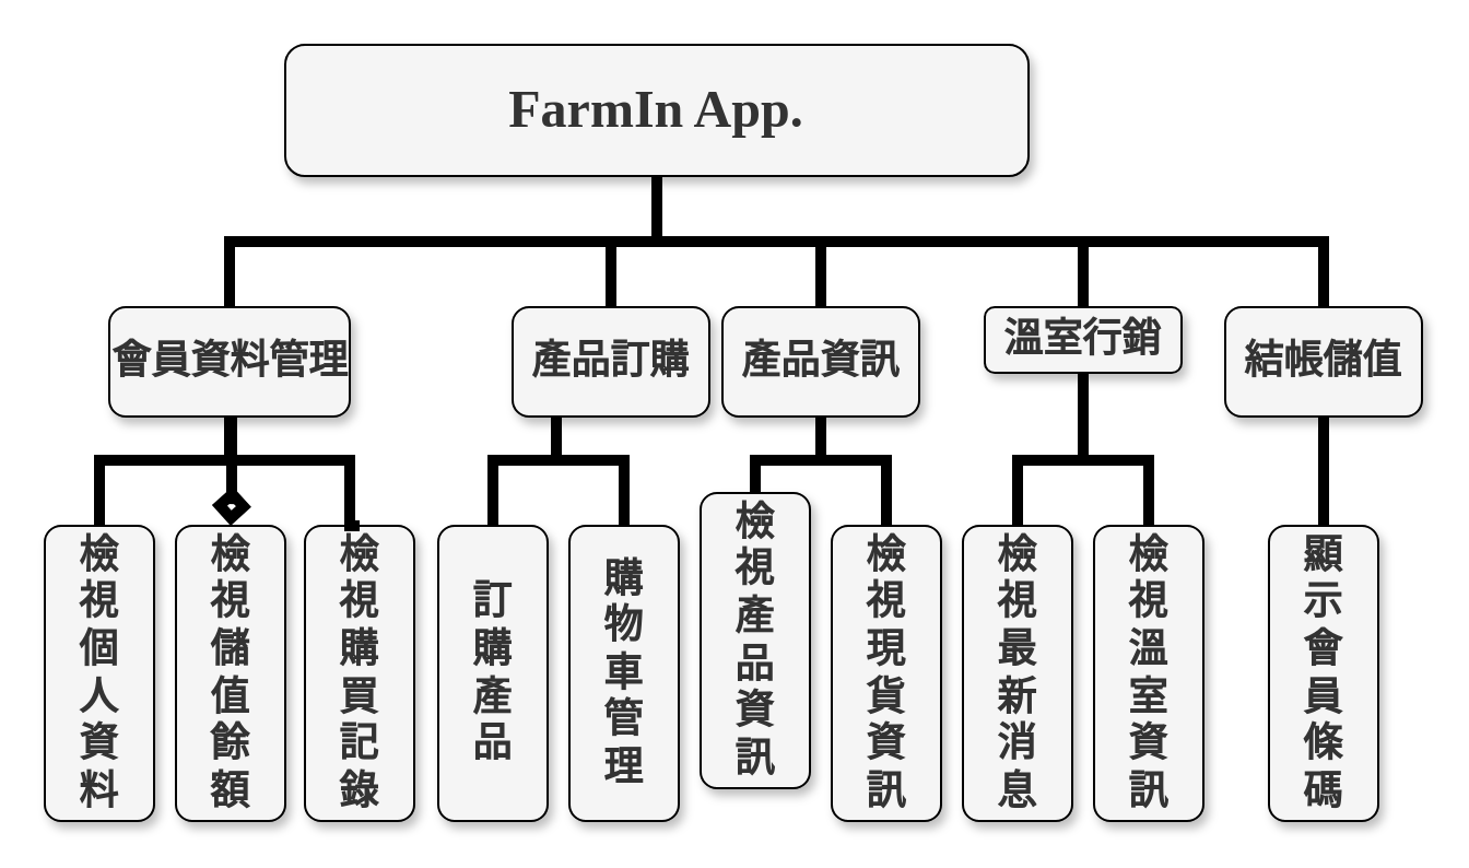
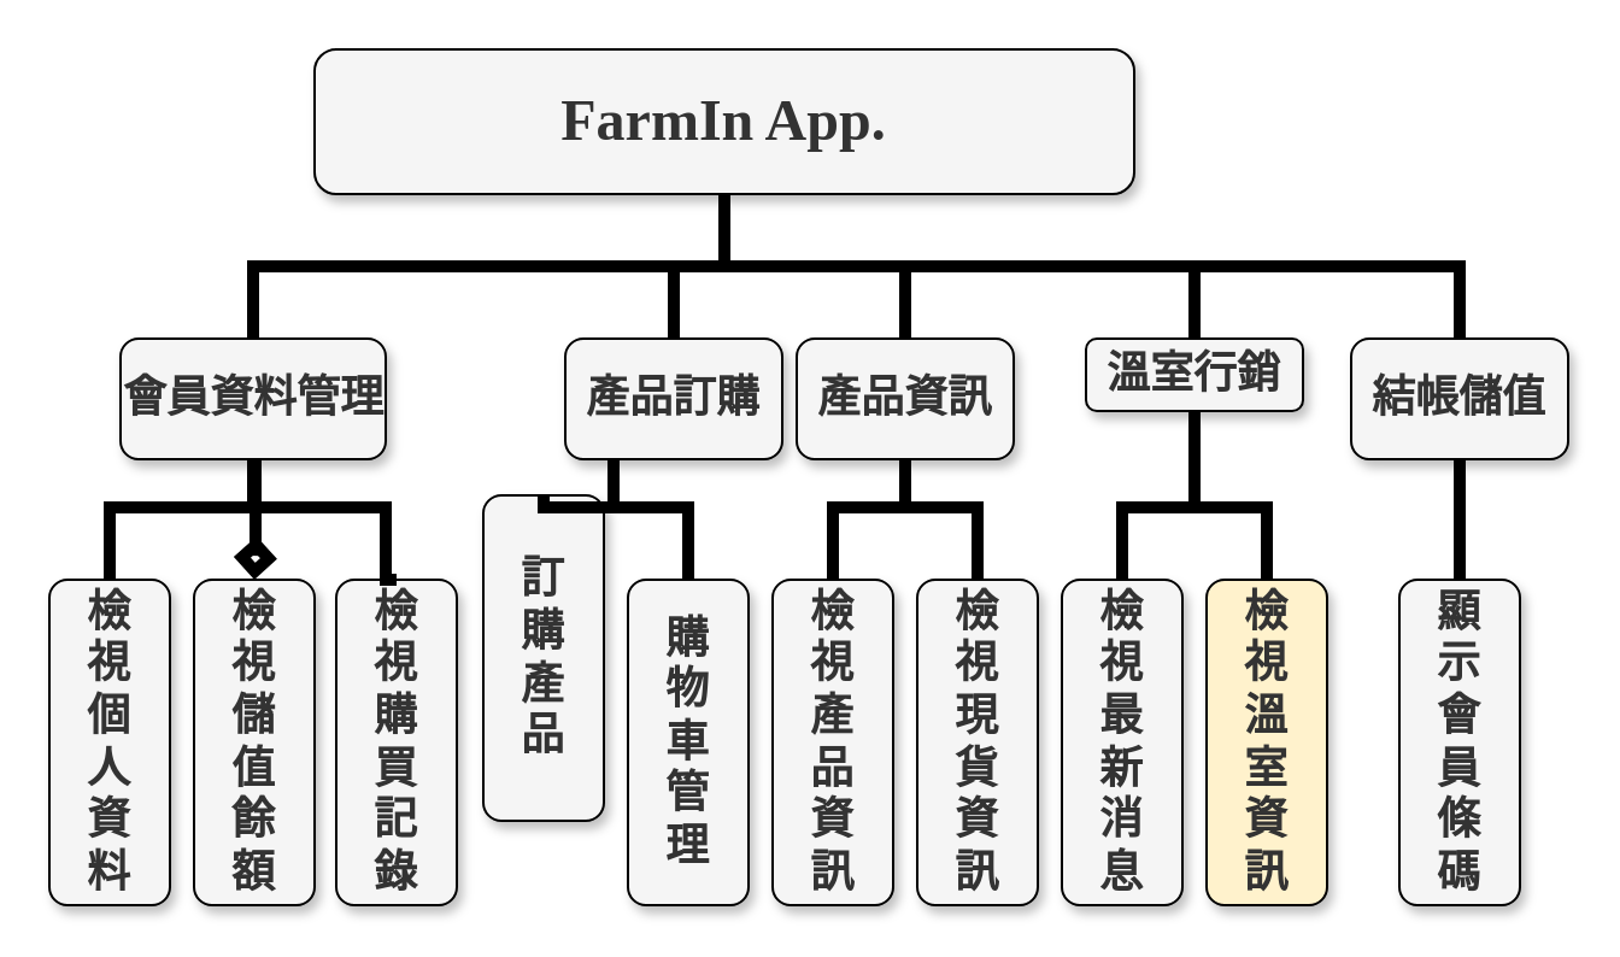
  <mxCell id="0" />
  <mxCell id="1" parent="0" />
- <mxCell id="2" value="訂購產品" style="whiteSpace=wrap;rounded=1;shadow=1;fontStyle=1;fontSize=18;fontFamily=Noto Sans TC;spacingTop=0;spacing=10;fillColor=#f5f5f5;strokeColor=#000000;fontColor=#333333;" parent="1" vertex="1"><mxGeometry x="200" y="240" width="50" height="135" as="geometry" /></mxCell>
+ <mxCell id="2" value="訂購產品" style="whiteSpace=wrap;rounded=1;shadow=1;fontStyle=1;fontSize=18;fontFamily=Noto Sans TC;spacingTop=0;spacing=10;fillColor=#f5f5f5;strokeColor=#000000;fontColor=#333333;" parent="1" vertex="1"><mxGeometry x="200" y="205" width="50" height="135" as="geometry" /></mxCell>
  <mxCell id="3" value="檢視現貨資訊" style="whiteSpace=wrap;rounded=1;shadow=1;fontStyle=1;fontSize=18;fontFamily=Noto Sans TC;spacing=10;fillColor=#f5f5f5;strokeColor=#000000;fontColor=#333333;" parent="1" vertex="1"><mxGeometry x="380" y="240" width="50" height="135" as="geometry" /></mxCell>
  <mxCell id="4" value="結帳儲值" style="whiteSpace=wrap;rounded=1;shadow=1;fontStyle=1;fontSize=18;fontFamily=Noto Sans TC;fillColor=#f5f5f5;strokeColor=#000000;fontColor=#333333;" parent="1" vertex="1"><mxGeometry x="560" y="140" width="90" height="50" as="geometry" /></mxCell>
  <mxCell id="5" value="檢視購買記錄" style="whiteSpace=wrap;rounded=1;shadow=1;fontStyle=1;fontSize=18;fontFamily=Noto Sans TC;spacing=10;fillColor=#f5f5f5;strokeColor=#000000;fontColor=#333333;" parent="1" vertex="1"><mxGeometry x="139" y="240" width="50" height="135" as="geometry" /></mxCell>
  <mxCell id="6" value="檢視儲值餘額" style="whiteSpace=wrap;rounded=1;shadow=1;fontStyle=1;fontSize=18;fontFamily=Noto Sans TC;spacing=10;fillColor=#f5f5f5;strokeColor=#000000;fontColor=#333333;" parent="1" vertex="1"><mxGeometry x="80" y="240" width="50" height="135" as="geometry" /></mxCell>
- <mxCell id="7" value="檢視產品資訊" style="whiteSpace=wrap;rounded=1;shadow=1;fontStyle=1;fontSize=18;fontFamily=Noto Sans TC;spacing=10;fillColor=#f5f5f5;strokeColor=#000000;fontColor=#333333;" parent="1" vertex="1"><mxGeometry x="320" y="225" width="50" height="135" as="geometry" /></mxCell>
+ <mxCell id="7" value="檢視產品資訊" style="whiteSpace=wrap;rounded=1;shadow=1;fontStyle=1;fontSize=18;fontFamily=Noto Sans TC;spacing=10;fillColor=#f5f5f5;strokeColor=#000000;fontColor=#333333;" parent="1" vertex="1"><mxGeometry x="320" y="240" width="50" height="135" as="geometry" /></mxCell>
  <mxCell id="8" value="溫室行銷" style="whiteSpace=wrap;rounded=1;shadow=1;fontStyle=1;fontSize=18;fontFamily=Noto Sans TC;fillColor=#f5f5f5;strokeColor=#000000;fontColor=#333333;" parent="1" vertex="1"><mxGeometry x="450" y="140" width="90" height="30" as="geometry" /></mxCell>
  <mxCell id="9" style="edgeStyle=orthogonalEdgeStyle;rounded=0;orthogonalLoop=1;jettySize=auto;html=1;entryX=0.5;entryY=0;entryDx=0;entryDy=0;endArrow=none;endFill=0;fillColor=#f5f5f5;strokeColor=#000000;strokeWidth=5;" parent="1" source="14" target="18" edge="1"><mxGeometry relative="1" as="geometry"><Array as="points"><mxPoint x="300" y="110" /><mxPoint x="105" y="110" /></Array></mxGeometry></mxCell>
  <mxCell id="10" style="edgeStyle=orthogonalEdgeStyle;rounded=0;orthogonalLoop=1;jettySize=auto;html=1;entryX=0.5;entryY=0;entryDx=0;entryDy=0;endArrow=none;endFill=0;fillColor=#f5f5f5;strokeColor=#000000;strokeWidth=5;" parent="1" source="14" target="24" edge="1"><mxGeometry relative="1" as="geometry" /></mxCell>
  <mxCell id="11" style="edgeStyle=orthogonalEdgeStyle;rounded=0;orthogonalLoop=1;jettySize=auto;html=1;entryX=0.5;entryY=0;entryDx=0;entryDy=0;endArrow=none;endFill=0;fillColor=#f5f5f5;strokeColor=#000000;strokeWidth=5;" parent="1" source="14" target="21" edge="1"><mxGeometry relative="1" as="geometry" /></mxCell>
  <mxCell id="12" style="edgeStyle=orthogonalEdgeStyle;rounded=0;orthogonalLoop=1;jettySize=auto;html=1;entryX=0.5;entryY=0;entryDx=0;entryDy=0;endArrow=none;endFill=0;fillColor=#f5f5f5;strokeColor=#000000;strokeWidth=5;" parent="1" source="14" target="8" edge="1"><mxGeometry relative="1" as="geometry"><Array as="points"><mxPoint x="300" y="110" /><mxPoint x="495" y="110" /></Array></mxGeometry></mxCell>
  <mxCell id="13" style="edgeStyle=orthogonalEdgeStyle;rounded=0;orthogonalLoop=1;jettySize=auto;html=1;entryX=0.5;entryY=0;entryDx=0;entryDy=0;endArrow=none;endFill=0;fillColor=#f5f5f5;strokeColor=#000000;strokeWidth=5;" parent="1" source="14" target="4" edge="1"><mxGeometry relative="1" as="geometry"><Array as="points"><mxPoint x="300" y="110" /><mxPoint x="605" y="110" /></Array></mxGeometry></mxCell>
  <mxCell id="14" value="FarmIn App." style="whiteSpace=wrap;rounded=1;shadow=1;fontStyle=1;fontSize=24;fontFamily=Noto Sans TC;fillColor=#f5f5f5;strokeColor=#000000;fontColor=#333333;" parent="1" vertex="1"><mxGeometry x="130" y="20" width="340" height="60" as="geometry" /></mxCell>
  <mxCell id="15" style="edgeStyle=orthogonalEdgeStyle;rounded=0;orthogonalLoop=1;jettySize=auto;html=1;entryX=0.5;entryY=0;entryDx=0;entryDy=0;endArrow=none;endFill=0;fillColor=#f5f5f5;strokeColor=#000000;strokeWidth=5;" parent="1" source="18" target="25" edge="1"><mxGeometry relative="1" as="geometry"><mxPoint x="14.5" y="240" as="targetPoint" /><Array as="points"><mxPoint x="104.5" y="210" /><mxPoint x="45.5" y="210" /></Array></mxGeometry></mxCell>
  <mxCell id="16" style="edgeStyle=orthogonalEdgeStyle;rounded=0;orthogonalLoop=1;jettySize=auto;html=1;entryX=0.5;entryY=0;entryDx=0;entryDy=0;endArrow=diamond;endFill=0;fillColor=#f5f5f5;strokeColor=#000000;strokeWidth=5;" parent="1" source="18" target="6" edge="1"><mxGeometry relative="1" as="geometry"><Array as="points"><mxPoint x="105.5" y="230" /><mxPoint x="105.5" y="230" /></Array></mxGeometry></mxCell>
  <mxCell id="17" style="edgeStyle=orthogonalEdgeStyle;rounded=0;orthogonalLoop=1;jettySize=auto;html=1;entryX=0.5;entryY=0;entryDx=0;entryDy=0;exitX=0.5;exitY=1;exitDx=0;exitDy=0;endArrow=none;endFill=0;fillColor=#f5f5f5;strokeColor=#000000;strokeWidth=5;" parent="1" source="18" target="5" edge="1"><mxGeometry relative="1" as="geometry"><mxPoint x="89.5" y="200" as="sourcePoint" /><Array as="points"><mxPoint x="104.5" y="210" /><mxPoint x="159.5" y="210" /><mxPoint x="159.5" y="240" /></Array></mxGeometry></mxCell>
  <mxCell id="18" value="會員資料管理" style="whiteSpace=wrap;rounded=1;fillColor=#f5f5f5;strokeColor=#000000;shadow=1;fontStyle=1;fontSize=18;fontFamily=Noto Sans TC;fontColor=#333333;" parent="1" vertex="1"><mxGeometry x="49.5" y="140" width="110" height="50" as="geometry" /></mxCell>
  <mxCell id="19" style="edgeStyle=orthogonalEdgeStyle;rounded=0;orthogonalLoop=1;jettySize=auto;html=1;entryX=0.5;entryY=0;entryDx=0;entryDy=0;endArrow=none;endFill=0;fillColor=#f5f5f5;strokeColor=#000000;strokeWidth=5;" parent="1" source="21" target="7" edge="1"><mxGeometry relative="1" as="geometry"><Array as="points"><mxPoint x="375" y="210" /><mxPoint x="345" y="210" /></Array></mxGeometry></mxCell>
  <mxCell id="20" style="edgeStyle=orthogonalEdgeStyle;rounded=0;orthogonalLoop=1;jettySize=auto;html=1;entryX=0.5;entryY=0;entryDx=0;entryDy=0;endArrow=none;endFill=0;fillColor=#f5f5f5;strokeColor=#000000;strokeWidth=5;" parent="1" source="21" target="3" edge="1"><mxGeometry relative="1" as="geometry"><Array as="points"><mxPoint x="375" y="210" /><mxPoint x="405" y="210" /></Array></mxGeometry></mxCell>
  <mxCell id="21" value="產品資訊" style="whiteSpace=wrap;rounded=1;fillColor=#f5f5f5;strokeColor=#000000;shadow=1;fontStyle=1;fontSize=18;fontFamily=Noto Sans TC;fontColor=#333333;" parent="1" vertex="1"><mxGeometry x="330" y="140" width="90" height="50" as="geometry" /></mxCell>
  <mxCell id="22" style="edgeStyle=orthogonalEdgeStyle;rounded=0;orthogonalLoop=1;jettySize=auto;html=1;entryX=0.5;entryY=0;entryDx=0;entryDy=0;endArrow=none;endFill=0;fillColor=#f5f5f5;strokeColor=#000000;strokeWidth=5;" parent="1" source="24" target="2" edge="1"><mxGeometry relative="1" as="geometry"><Array as="points"><mxPoint x="254" y="210" /><mxPoint x="225" y="210" /></Array></mxGeometry></mxCell>
  <mxCell id="23" style="edgeStyle=orthogonalEdgeStyle;rounded=0;orthogonalLoop=1;jettySize=auto;html=1;entryX=0.5;entryY=0;entryDx=0;entryDy=0;endArrow=none;endFill=0;fillColor=#f5f5f5;strokeColor=#000000;strokeWidth=5;" parent="1" source="24" target="32" edge="1"><mxGeometry relative="1" as="geometry"><Array as="points"><mxPoint x="254" y="210" /><mxPoint x="285" y="210" /></Array></mxGeometry></mxCell>
  <mxCell id="24" value="產品訂購" style="whiteSpace=wrap;rounded=1;fillColor=#f5f5f5;strokeColor=#000000;shadow=1;fontStyle=1;fontSize=18;fontFamily=Noto Sans TC;fontColor=#333333;" parent="1" vertex="1"><mxGeometry x="234" y="140" width="90" height="50" as="geometry" /></mxCell>
  <mxCell id="25" value="檢視個人資料" style="whiteSpace=wrap;rounded=1;shadow=1;fontStyle=1;fontSize=18;fontFamily=Noto Sans TC;spacing=10;fillColor=#f5f5f5;strokeColor=#000000;fontColor=#333333;" parent="1" vertex="1"><mxGeometry x="20" y="240" width="50" height="135" as="geometry" /></mxCell>
- <mxCell id="26" value="檢視溫室資訊" style="whiteSpace=wrap;rounded=1;shadow=1;fontStyle=1;fontSize=18;fontFamily=Noto Sans TC;spacing=10;fillColor=#f5f5f5;strokeColor=#000000;fontColor=#333333;" parent="1" vertex="1"><mxGeometry x="500" y="240" width="50" height="135" as="geometry" /></mxCell>
+ <mxCell id="26" value="檢視溫室資訊" style="whiteSpace=wrap;rounded=1;shadow=1;fontStyle=1;fontSize=18;fontFamily=Noto Sans TC;spacing=10;fillColor=#fff2cc;strokeColor=#000000;fontColor=#333333;" parent="1" vertex="1"><mxGeometry x="500" y="240" width="50" height="135" as="geometry" /></mxCell>
  <mxCell id="27" value="檢視最新消息" style="whiteSpace=wrap;rounded=1;shadow=1;fontStyle=1;fontSize=18;fontFamily=Noto Sans TC;spacing=10;fillColor=#f5f5f5;strokeColor=#000000;fontColor=#333333;" parent="1" vertex="1"><mxGeometry x="440" y="240" width="50" height="135" as="geometry" /></mxCell>
  <mxCell id="28" style="edgeStyle=orthogonalEdgeStyle;rounded=0;orthogonalLoop=1;jettySize=auto;html=1;entryX=0.5;entryY=0;entryDx=0;entryDy=0;endArrow=none;endFill=0;fillColor=#f5f5f5;strokeColor=#000000;strokeWidth=5;exitX=0.5;exitY=1;exitDx=0;exitDy=0;" parent="1" source="8" target="27" edge="1"><mxGeometry relative="1" as="geometry"><Array as="points"><mxPoint x="495" y="210" /><mxPoint x="465" y="210" /></Array><mxPoint x="495" y="190" as="sourcePoint" /></mxGeometry></mxCell>
  <mxCell id="29" style="edgeStyle=orthogonalEdgeStyle;rounded=0;orthogonalLoop=1;jettySize=auto;html=1;entryX=0.5;entryY=0;entryDx=0;entryDy=0;endArrow=none;endFill=0;fillColor=#f5f5f5;strokeColor=#000000;strokeWidth=5;exitX=0.5;exitY=1;exitDx=0;exitDy=0;" parent="1" source="8" target="26" edge="1"><mxGeometry relative="1" as="geometry"><Array as="points"><mxPoint x="495" y="210" /><mxPoint x="525" y="210" /></Array><mxPoint x="495" y="190" as="sourcePoint" /></mxGeometry></mxCell>
  <mxCell id="30" value="顯示會員條碼" style="whiteSpace=wrap;rounded=1;shadow=1;fontStyle=1;fontSize=18;fontFamily=Noto Sans TC;spacing=10;fillColor=#f5f5f5;strokeColor=#000000;fontColor=#333333;" parent="1" vertex="1"><mxGeometry x="580" y="240" width="50" height="135" as="geometry" /></mxCell>
  <mxCell id="31" style="edgeStyle=orthogonalEdgeStyle;rounded=0;orthogonalLoop=1;jettySize=auto;html=1;entryX=0.5;entryY=0;entryDx=0;entryDy=0;endArrow=none;endFill=0;fillColor=#f5f5f5;strokeColor=#000000;strokeWidth=5;exitX=0.5;exitY=1;exitDx=0;exitDy=0;" parent="1" source="4" target="30" edge="1"><mxGeometry relative="1" as="geometry"><Array as="points"><mxPoint x="605" y="200" /><mxPoint x="605" y="200" /></Array><mxPoint x="635" y="200" as="sourcePoint" /></mxGeometry></mxCell>
  <mxCell id="32" value="購物車管理" style="whiteSpace=wrap;rounded=1;shadow=1;fontStyle=1;fontSize=18;fontFamily=Noto Sans TC;spacing=10;fillColor=#f5f5f5;strokeColor=#000000;fontColor=#333333;" parent="1" vertex="1"><mxGeometry x="260" y="240" width="50" height="135" as="geometry" /></mxCell>
